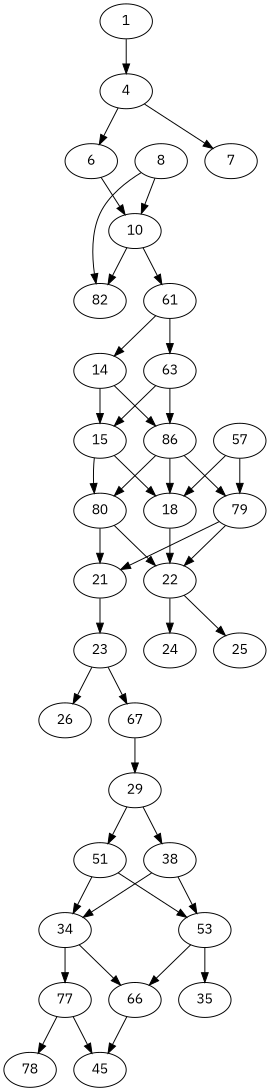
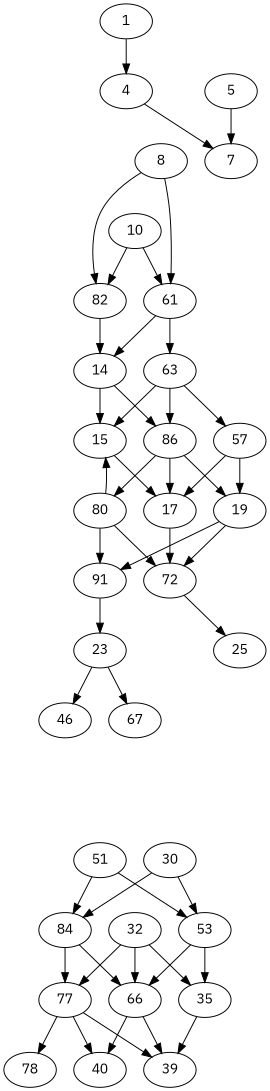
  digraph {
    fontname="IBM Plex Sans"
    node [alpha=0.11 fontname="IBM Plex Sans"]
    edge [fontname="IBM Plex Sans"]
    1 [alpha=0.06 expect_size=25193472]
    4 [alpha=0.00 expect_size=15479808]
-   6 [alpha=0.19 expect_size=7909376]
    7 [alpha=0.02 expect_size=39708672]
    10 [alpha=0.09 expect_size=30928896]
+   5 [expect_size=9780224]
    8 [alpha=0.09 expect_size=31374336]
    n8 [alpha=0.04 expect_size=22447104 label=61]
    n9 [expect_size=37094400 label=82]
    n10 [alpha=0.13 expect_size=25225216 label=63]
    14 [alpha=0.13 expect_size=5593088]
    15 [alpha=0.15 expect_size=5916672]
    n13 [alpha=0.03 expect_size=32619520 label=86]
    n14 [alpha=0.20 expect_size=30525440 label=57]
-   18 [alpha=0.10 expect_size=35236864]
+   18 [alpha=0.10 expect_size=35236864 label=17]
    n16 [alpha=0.12 expect_size=38935552 label=80]
-   19 [alpha=0.05 expect_size=9670656 label=79]
-   22 [alpha=0.15 expect_size=22834176]
-   21 [alpha=0.07 expect_size=12251136]
+   19 [alpha=0.05 expect_size=9670656]
+   22 [alpha=0.15 expect_size=22834176 label=72]
+   21 [alpha=0.07 expect_size=12251136 label=91]
    23 [alpha=0.10 expect_size=48833536]
    25 [alpha=0.12 expect_size=17832960]
-   24 [alpha=0.10 expect_size=33488896]
-   26 [alpha=0.15 expect_size=5794816]
+   26 [alpha=0.15 expect_size=5794816 label=46]
    n24 [alpha=0.12 expect_size=13475840 label=67]
-   29 [alpha=0.16 expect_size=37164032]
-   30 [alpha=0.01 expect_size=49520640 label=38]
+   30 [alpha=0.01 expect_size=49520640]
    n27 [alpha=0.14 expect_size=30261248 label=51]
    n28 [alpha=0.16 expect_size=34259968 label=53]
-   34 [expect_size=11384832]
+   34 [expect_size=11384832 label=84]
+   32 [alpha=0.01 expect_size=46523392]
    35 [alpha=0.06 expect_size=35319808]
    n32 [alpha=0.13 expect_size=16231424 label=66]
    n33 [expect_size=51158016 label=77]
-   40 [alpha=0.00 expect_size=24961024 label=45]
+   39 [alpha=0.14 expect_size=35099648]
+   40 [alpha=0.00 expect_size=24961024]
    n36 [alpha=0.02 expect_size=33007616 label=78]
    1 -> 4
-   4 -> 6
    4 -> 7
-   6 -> 10
    10 -> n8
    10 -> n9
-   8 -> 10
+   5 -> 7
+   8 -> n8
    8 -> n9
    n8 -> n10
    n8 -> 14
+   n9 -> 14
    n10 -> 15
    n10 -> n13
+   n10 -> n14
    14 -> 15
    14 -> n13
    15 -> 18
-   15 -> n16
+   n16 -> 15
    n13 -> 18
    n13 -> n16
    n13 -> 19
    n14 -> 18
    n14 -> 19
    18 -> 22
    n16 -> 22
    n16 -> 21
    19 -> 22
    19 -> 21
    22 -> 25
-   22 -> 24
    21 -> 23
    23 -> 26
    23 -> n24
-   n24 -> 29
-   29 -> 30
-   29 -> n27
    30 -> n28
    30 -> 34
    n27 -> n28
    n27 -> 34
    n28 -> 35
    n28 -> n32
    34 -> n32
    34 -> n33
+   32 -> 35
+   32 -> n32
+   32 -> n33
+   35 -> 39
+   n32 -> 39
    n32 -> 40
+   n33 -> 39
    n33 -> 40
    n33 -> n36
  }
